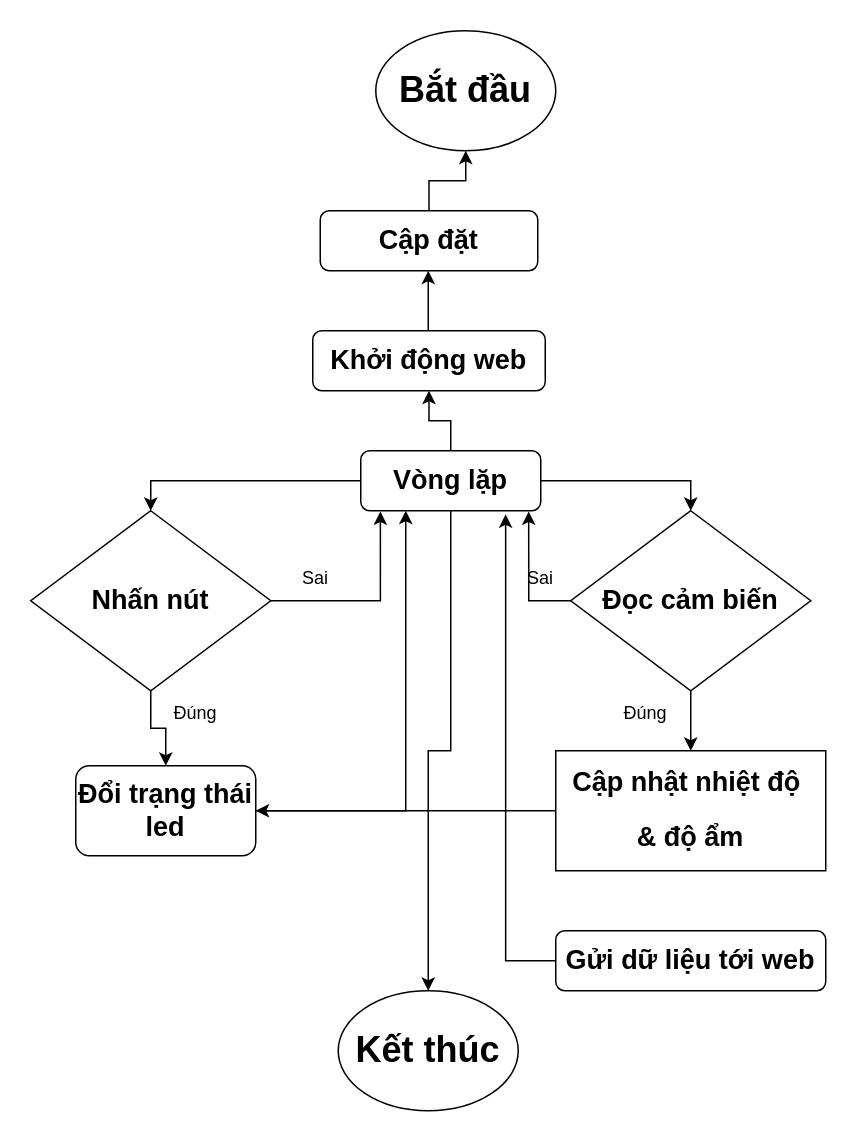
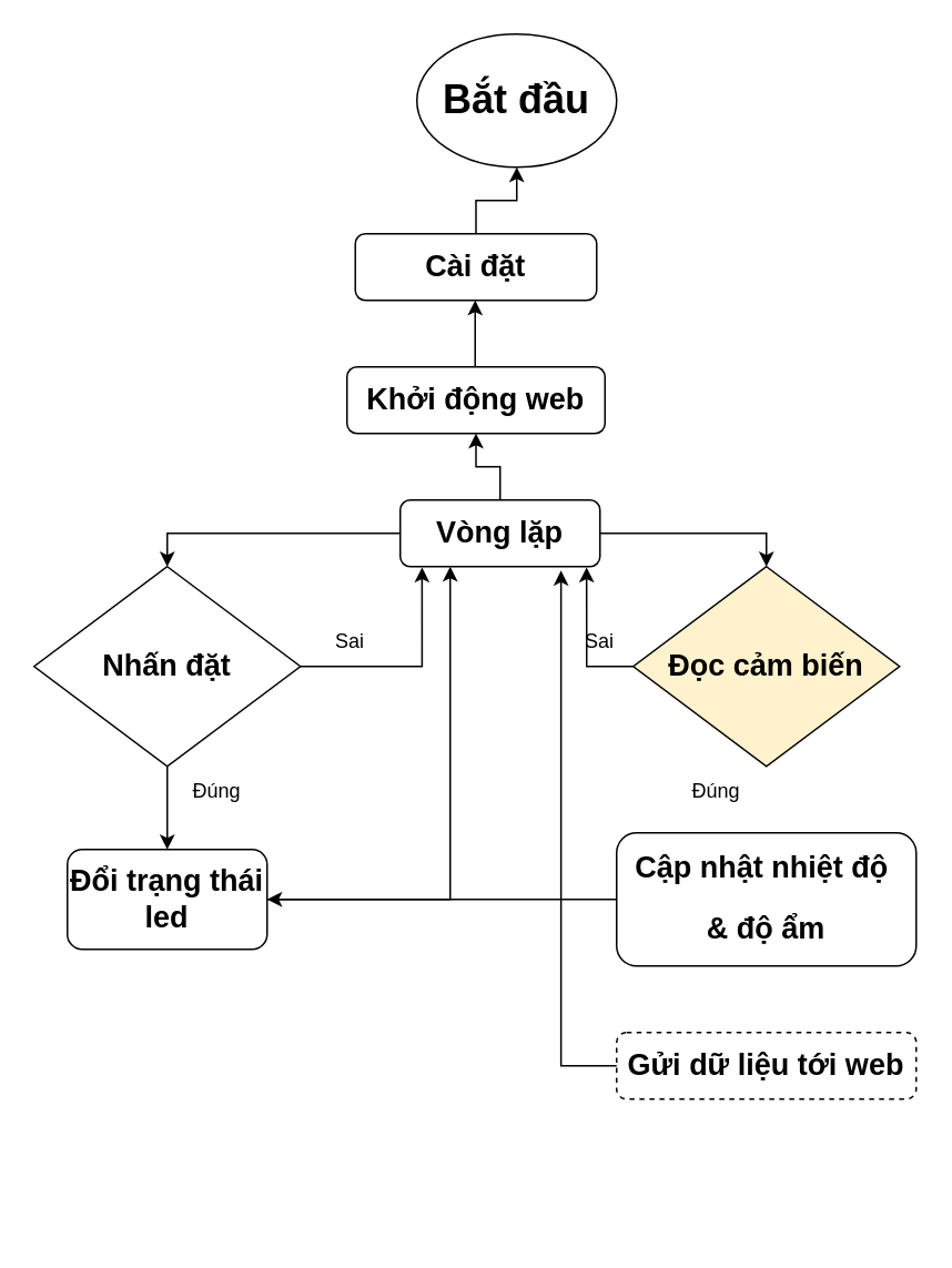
  <mxCell id="0" />
  <mxCell id="1" parent="0" />
  <mxCell id="2" value="&lt;h1&gt;Bắt đầu&lt;/h1&gt;" style="ellipse;whiteSpace=wrap;html=1;" vertex="1" parent="1"><mxGeometry x="250" y="20" width="120" height="80" as="geometry" /></mxCell>
  <mxCell id="3" value="" style="edgeStyle=orthogonalEdgeStyle;rounded=0;orthogonalLoop=1;jettySize=auto;html=1;" edge="1" parent="1" source="4" target="2"><mxGeometry relative="1" as="geometry" /></mxCell>
- <mxCell id="4" value="&lt;h2&gt;Cập đặt&lt;/h2&gt;" style="rounded=1;whiteSpace=wrap;html=1;" vertex="1" parent="1"><mxGeometry x="213" y="140" width="145" height="40" as="geometry" /></mxCell>
+ <mxCell id="4" value="&lt;h2&gt;Cài đặt&lt;/h2&gt;" style="rounded=1;whiteSpace=wrap;html=1;" vertex="1" parent="1"><mxGeometry x="213" y="140" width="145" height="40" as="geometry" /></mxCell>
  <mxCell id="5" value="" style="edgeStyle=orthogonalEdgeStyle;rounded=0;orthogonalLoop=1;jettySize=auto;html=1;" edge="1" parent="1" target="4"><mxGeometry relative="1" as="geometry"><mxPoint x="285" y="220" as="sourcePoint" /></mxGeometry></mxCell>
  <mxCell id="6" value="&lt;h2&gt;Khởi động web&lt;/h2&gt;" style="rounded=1;whiteSpace=wrap;html=1;" vertex="1" parent="1"><mxGeometry x="208" y="220" width="155" height="40" as="geometry" /></mxCell>
  <mxCell id="7" value="" style="edgeStyle=orthogonalEdgeStyle;rounded=0;orthogonalLoop=1;jettySize=auto;html=1;" edge="1" parent="1" source="8" target="10"><mxGeometry relative="1" as="geometry" /></mxCell>
- <mxCell id="8" value="&lt;h2&gt;Nhấn nút&lt;/h2&gt;" style="rhombus;whiteSpace=wrap;html=1;" vertex="1" parent="1"><mxGeometry x="20" y="340" width="160" height="120" as="geometry" /></mxCell>
+ <mxCell id="8" value="&lt;h2&gt;Nhấn đặt&lt;/h2&gt;" style="rhombus;whiteSpace=wrap;html=1;" vertex="1" parent="1"><mxGeometry x="20" y="340" width="160" height="120" as="geometry" /></mxCell>
  <mxCell id="9" style="edgeStyle=orthogonalEdgeStyle;rounded=0;orthogonalLoop=1;jettySize=auto;html=1;entryX=0.25;entryY=1;entryDx=0;entryDy=0;" edge="1" parent="1" source="10" target="15"><mxGeometry relative="1" as="geometry" /></mxCell>
- <mxCell id="10" value="&lt;h2&gt;Đổi trạng thái led&lt;/h2&gt;" style="rounded=1;whiteSpace=wrap;html=1;" vertex="1" parent="1"><mxGeometry x="50" y="510" width="120" height="60" as="geometry" /></mxCell>
+ <mxCell id="10" value="&lt;h2&gt;Đổi trạng thái led&lt;/h2&gt;" style="rounded=1;whiteSpace=wrap;html=1;" vertex="1" parent="1"><mxGeometry x="40" y="510" width="120" height="60" as="geometry" /></mxCell>
  <mxCell id="11" style="edgeStyle=orthogonalEdgeStyle;rounded=0;orthogonalLoop=1;jettySize=auto;html=1;entryX=0.5;entryY=0;entryDx=0;entryDy=0;" edge="1" parent="1" source="15" target="18"><mxGeometry relative="1" as="geometry" /></mxCell>
  <mxCell id="12" value="" style="edgeStyle=orthogonalEdgeStyle;rounded=0;orthogonalLoop=1;jettySize=auto;html=1;" edge="1" parent="1" source="15" target="6"><mxGeometry relative="1" as="geometry" /></mxCell>
- <mxCell id="13" style="edgeStyle=orthogonalEdgeStyle;rounded=0;orthogonalLoop=1;jettySize=auto;html=1;entryX=0.5;entryY=0;entryDx=0;entryDy=0;" edge="1" parent="1" source="15" target="16"><mxGeometry relative="1" as="geometry" /></mxCell>
  <mxCell id="14" style="edgeStyle=orthogonalEdgeStyle;rounded=0;orthogonalLoop=1;jettySize=auto;html=1;entryX=0.5;entryY=0;entryDx=0;entryDy=0;" edge="1" parent="1" source="15" target="8"><mxGeometry relative="1" as="geometry" /></mxCell>
  <mxCell id="15" value="&lt;h2&gt;Vòng lặp&lt;/h2&gt;" style="rounded=1;whiteSpace=wrap;html=1;" vertex="1" parent="1"><mxGeometry x="240" y="300" width="120" height="40" as="geometry" /></mxCell>
- <mxCell id="16" value="&lt;h1&gt;Kết thúc&lt;/h1&gt;" style="ellipse;whiteSpace=wrap;html=1;" vertex="1" parent="1"><mxGeometry x="225" y="660" width="120" height="80" as="geometry" /></mxCell>
- <mxCell id="17" value="" style="edgeStyle=orthogonalEdgeStyle;rounded=0;orthogonalLoop=1;jettySize=auto;html=1;" edge="1" parent="1" source="18" target="22"><mxGeometry relative="1" as="geometry" /></mxCell>
- <mxCell id="18" value="&lt;h2&gt;Đọc cảm biến&lt;/h2&gt;" style="rhombus;whiteSpace=wrap;html=1;" vertex="1" parent="1"><mxGeometry x="380" y="340" width="160" height="120" as="geometry" /></mxCell>
+ <mxCell id="18" value="&lt;h2&gt;Đọc cảm biến&lt;/h2&gt;" style="rhombus;whiteSpace=wrap;html=1;fillColor=#fff2cc;" vertex="1" parent="1"><mxGeometry x="380" y="340" width="160" height="120" as="geometry" /></mxCell>
  <mxCell id="19" style="edgeStyle=orthogonalEdgeStyle;rounded=0;orthogonalLoop=1;jettySize=auto;html=1;entryX=0.109;entryY=1.011;entryDx=0;entryDy=0;entryPerimeter=0;" edge="1" parent="1" source="8" target="15"><mxGeometry relative="1" as="geometry" /></mxCell>
  <mxCell id="20" style="edgeStyle=orthogonalEdgeStyle;rounded=0;orthogonalLoop=1;jettySize=auto;html=1;entryX=0.933;entryY=1.011;entryDx=0;entryDy=0;entryPerimeter=0;" edge="1" parent="1" source="18" target="15"><mxGeometry relative="1" as="geometry" /></mxCell>
  <mxCell id="21" value="" style="edgeStyle=orthogonalEdgeStyle;rounded=0;orthogonalLoop=1;jettySize=auto;html=1;" edge="1" parent="1" source="22" target="10"><mxGeometry relative="1" as="geometry" /></mxCell>
- <mxCell id="22" value="&lt;h2&gt;Cập nhật nhiệt độ&amp;nbsp;&lt;/h2&gt;&lt;h2&gt;&amp;amp; độ ẩm&lt;/h2&gt;" style="whiteSpace=wrap;html=1;rounded=0;" vertex="1" parent="1"><mxGeometry x="370" y="500" width="180" height="80" as="geometry" /></mxCell>
- <mxCell id="23" value="&lt;h2&gt;Gửi dữ liệu tới web&lt;/h2&gt;" style="rounded=1;whiteSpace=wrap;html=1;fontFamily=Helvetica;" vertex="1" parent="1"><mxGeometry x="370" y="620" width="180" height="40" as="geometry" /></mxCell>
+ <mxCell id="22" value="&lt;h2&gt;Cập nhật nhiệt độ&amp;nbsp;&lt;/h2&gt;&lt;h2&gt;&amp;amp; độ ẩm&lt;/h2&gt;" style="rounded=1;whiteSpace=wrap;html=1;" vertex="1" parent="1"><mxGeometry x="370" y="500" width="180" height="80" as="geometry" /></mxCell>
+ <mxCell id="23" value="&lt;h2&gt;Gửi dữ liệu tới web&lt;/h2&gt;" style="rounded=1;whiteSpace=wrap;html=1;fontFamily=Helvetica;dashed=1;" vertex="1" parent="1"><mxGeometry x="370" y="620" width="180" height="40" as="geometry" /></mxCell>
  <mxCell id="24" style="edgeStyle=orthogonalEdgeStyle;rounded=0;orthogonalLoop=1;jettySize=auto;html=1;entryX=0.805;entryY=1.06;entryDx=0;entryDy=0;entryPerimeter=0;" edge="1" parent="1" source="23" target="15"><mxGeometry relative="1" as="geometry" /></mxCell>
  <mxCell id="25" value="Sai" style="text;html=1;align=center;verticalAlign=middle;whiteSpace=wrap;rounded=0;" vertex="1" parent="1"><mxGeometry x="180" y="370" width="60" height="30" as="geometry" /></mxCell>
  <mxCell id="26" value="Sai" style="text;html=1;align=center;verticalAlign=middle;whiteSpace=wrap;rounded=0;" vertex="1" parent="1"><mxGeometry x="330" y="370" width="60" height="30" as="geometry" /></mxCell>
  <mxCell id="27" value="Đúng" style="text;html=1;align=center;verticalAlign=middle;whiteSpace=wrap;rounded=0;" vertex="1" parent="1"><mxGeometry x="100" y="460" width="60" height="30" as="geometry" /></mxCell>
  <mxCell id="28" value="Đúng" style="text;html=1;align=center;verticalAlign=middle;whiteSpace=wrap;rounded=0;" vertex="1" parent="1"><mxGeometry x="400" y="460" width="60" height="30" as="geometry" /></mxCell>
